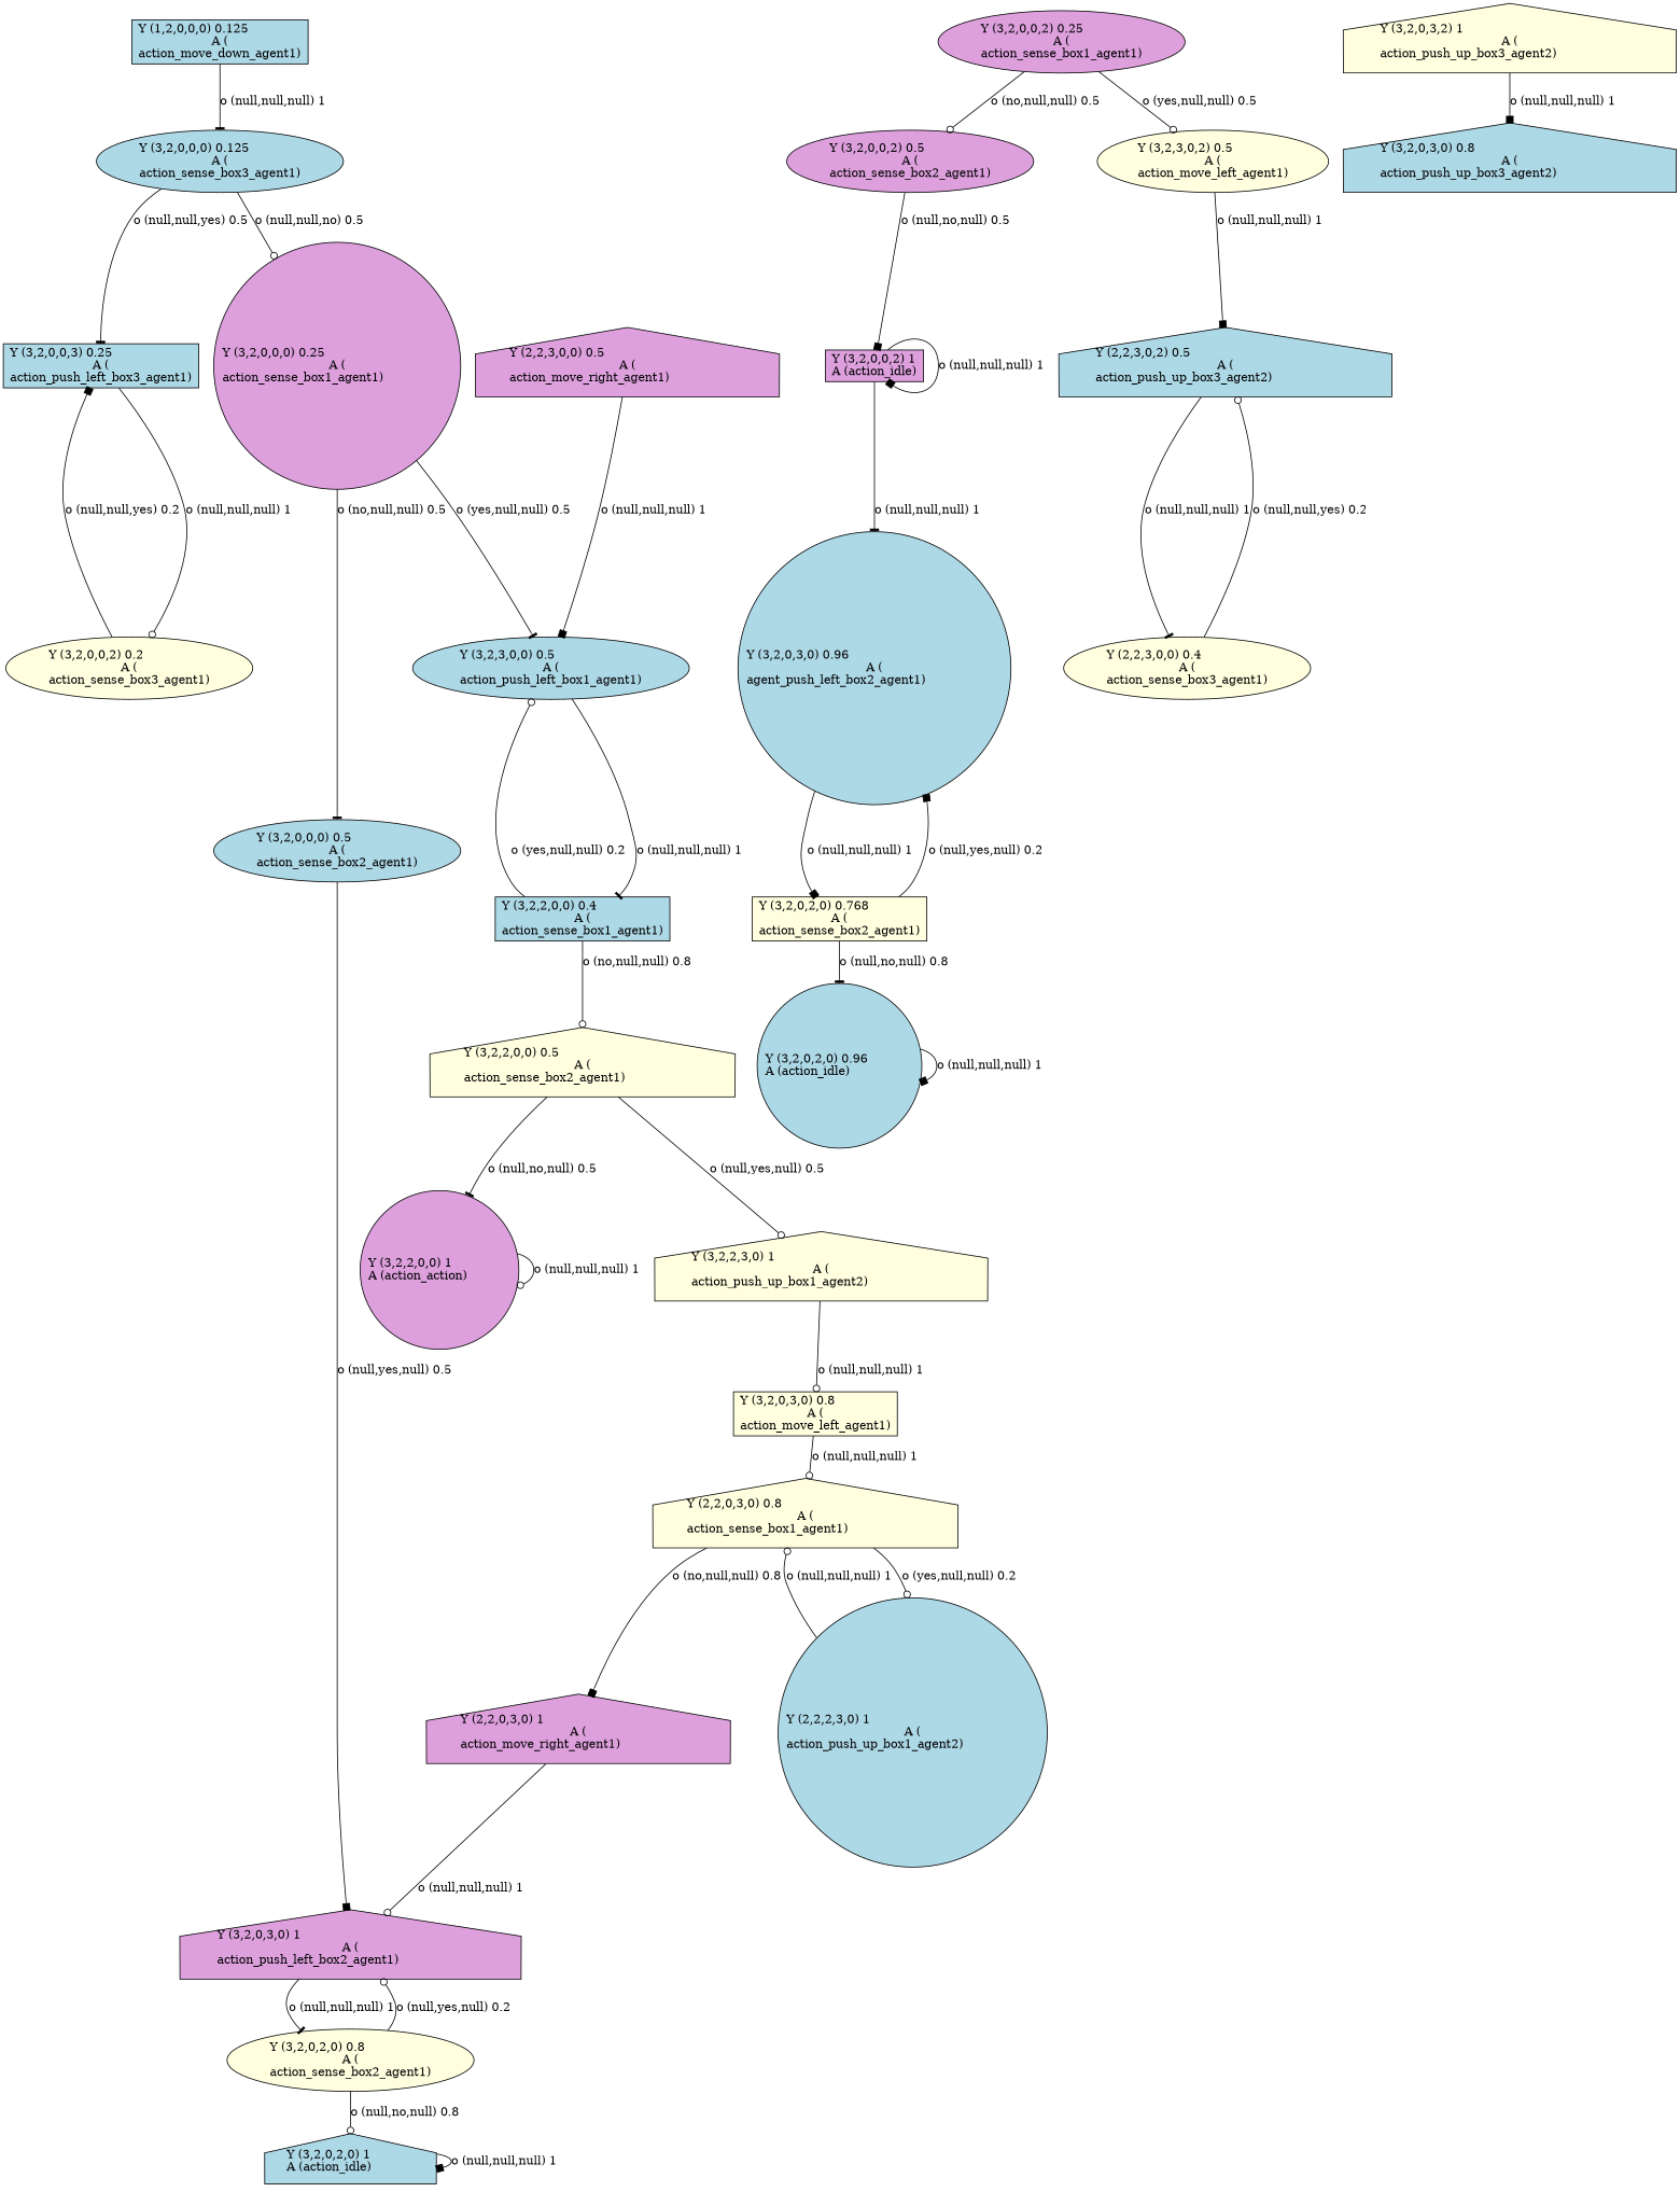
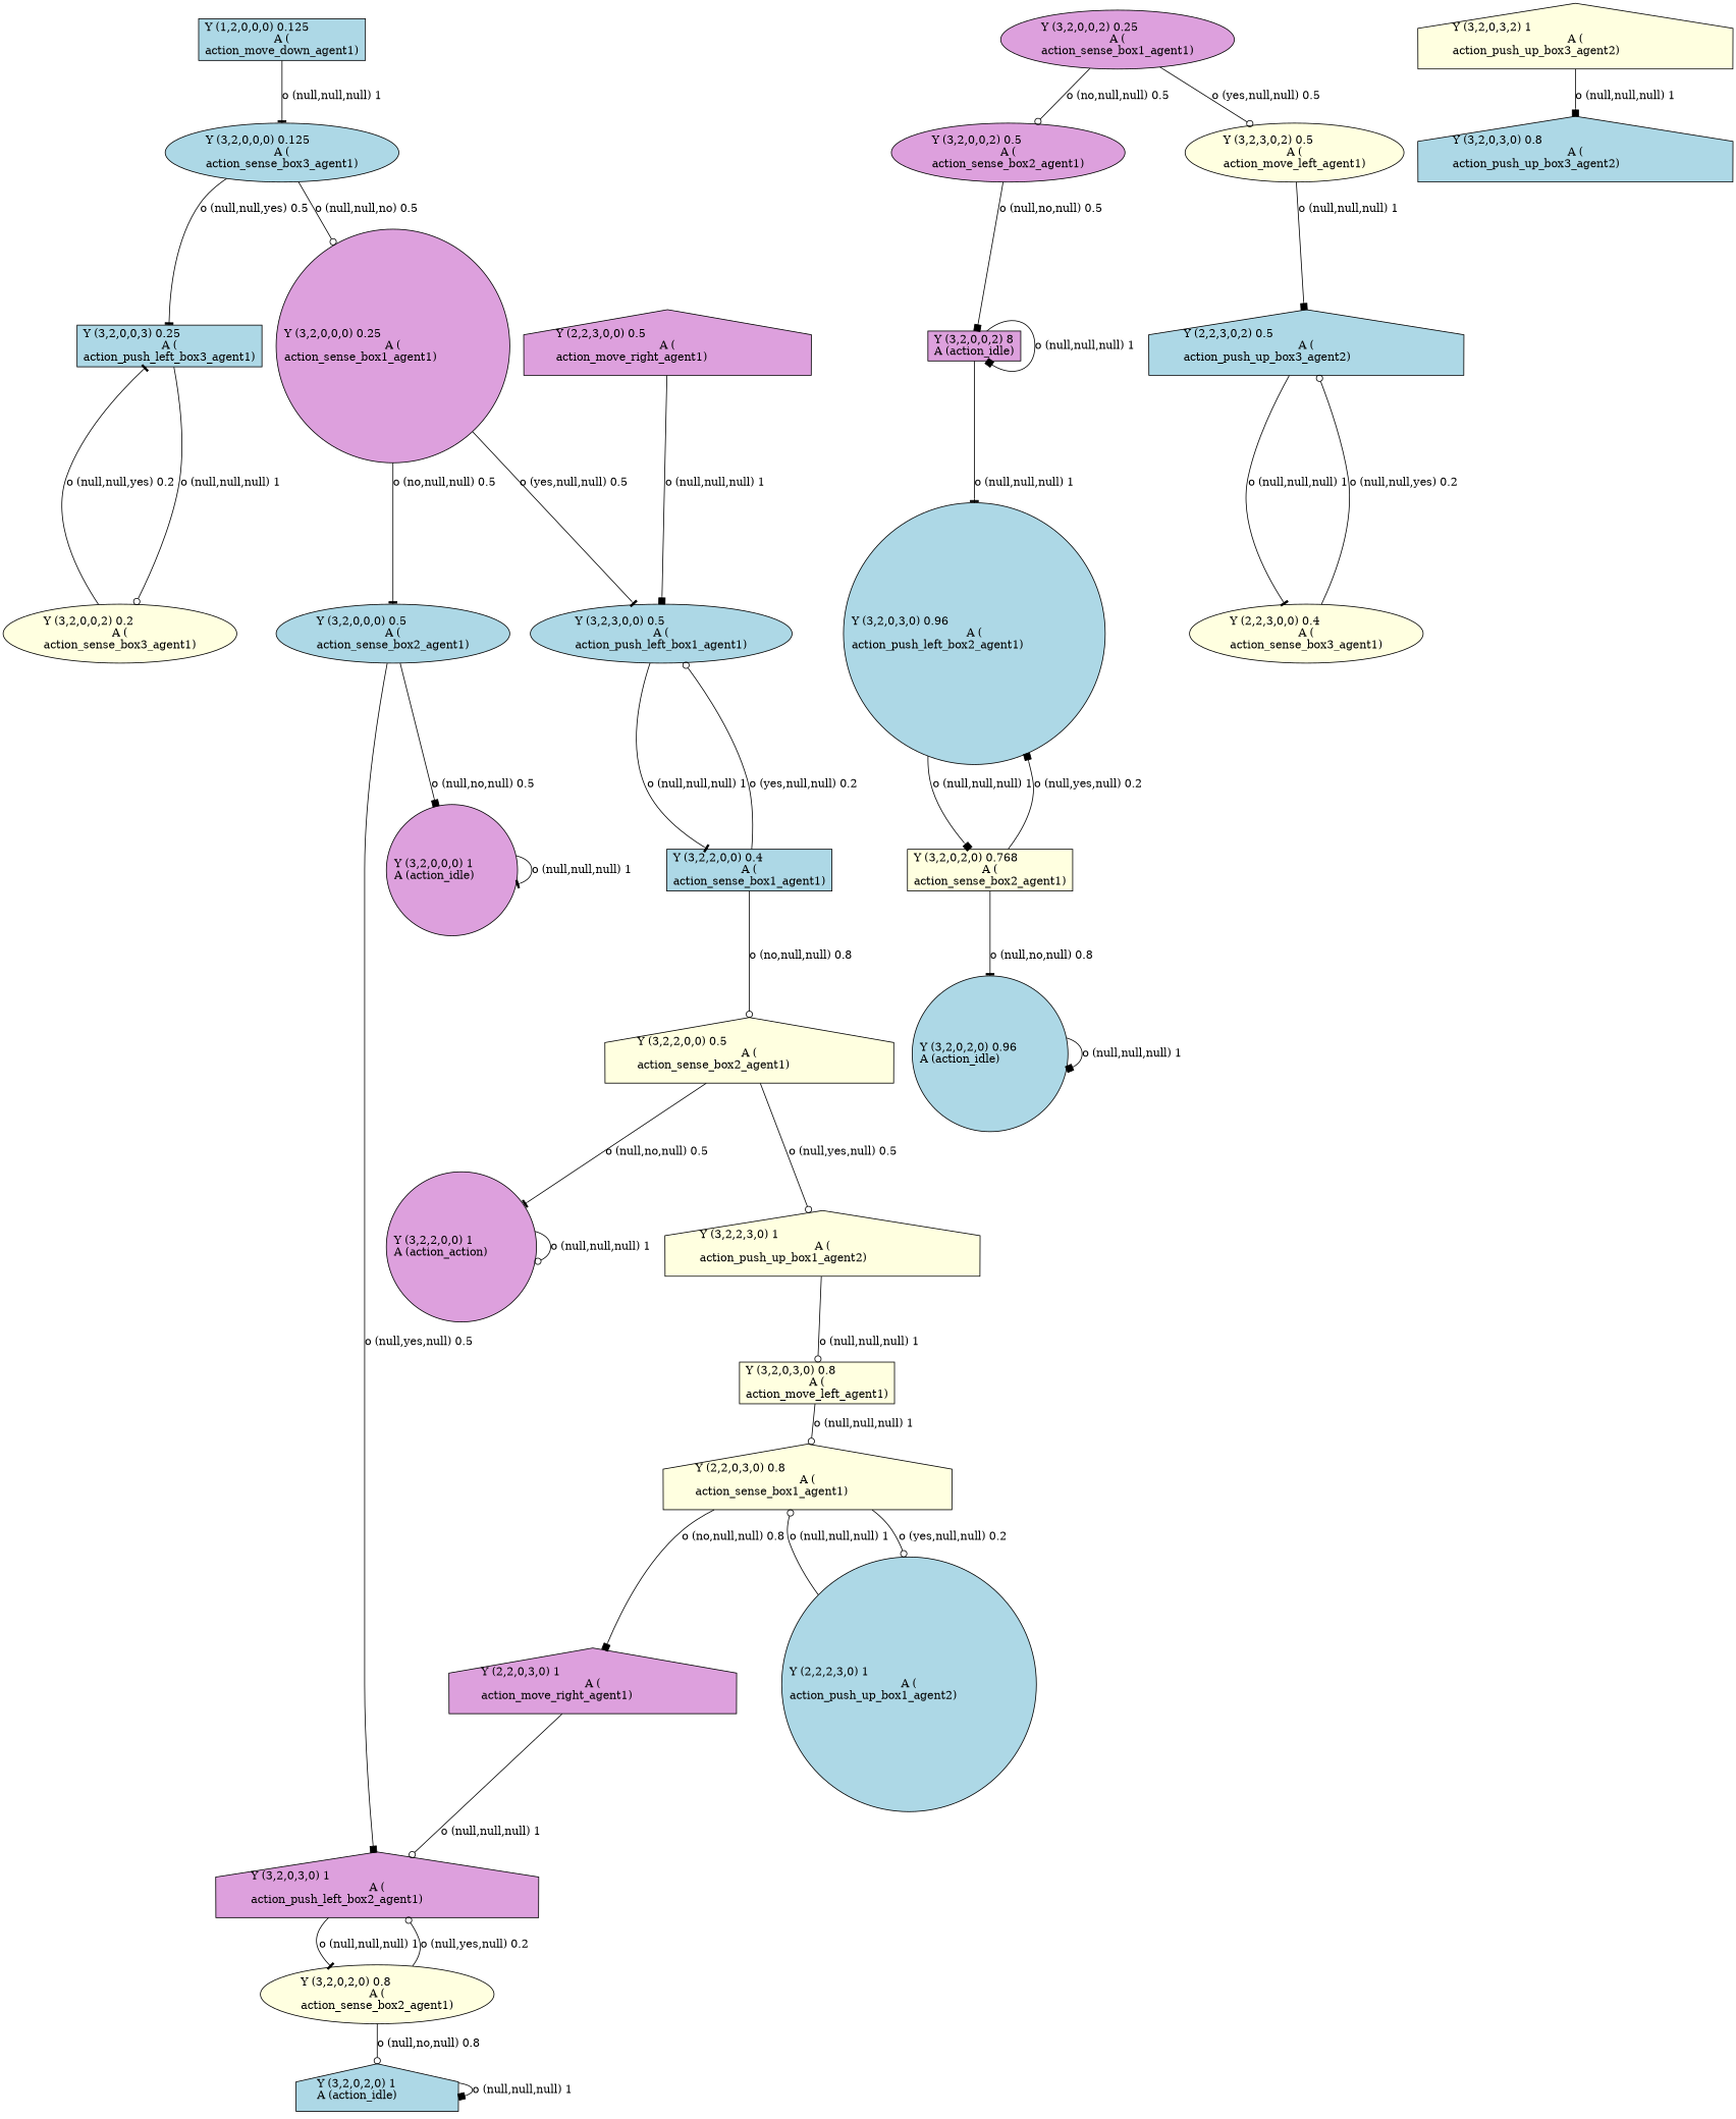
  digraph {
    node [fillcolor=lightblue shape=house style=filled]
    edge [arrowhead=odot]
    n1 [label="Y (1,2,0,0,0) 0.125\lA (\naction_move_down_agent1)\l" labeljust=l shape=box]
    n2 [label="Y (3,2,0,0,0) 0.125\lA (\naction_sense_box3_agent1)\l" shape=ellipse]
    n3 [label="Y (3,2,0,0,3) 0.25\lA (\naction_push_left_box3_agent1)\l" shape=box]
    n4 [fillcolor=plum label="Y (3,2,0,0,0) 0.25\lA (\naction_sense_box1_agent1)\l" shape=circle]
    n5 [fillcolor=plum label="Y (3,2,0,0,2) 0.5\lA (\naction_sense_box2_agent1)\l" shape=ellipse]
-   n6 [fillcolor=plum label="Y (3,2,0,0,2) 1\lA (action_idle)\l" shape=box]
+   n6 [fillcolor=plum label="Y (3,2,0,0,2) 8\lA (action_idle)\l" shape=box]
    n7 [fillcolor=lightyellow label="Y (3,2,0,3,2) 1\lA (\naction_push_up_box3_agent2)\l"]
    n8 [label="Y (3,2,0,3,0) 0.8\lA (\naction_push_up_box3_agent2)\l"]
-   n9 [label="Y (3,2,0,3,0) 0.96\lA (\nagent_push_left_box2_agent1)\l" shape=circle]
+   n9 [label="Y (3,2,0,3,0) 0.96\lA (\naction_push_left_box2_agent1)\l" shape=circle]
    n10 [fillcolor=lightyellow label="Y (3,2,3,0,2) 0.5\lA (\naction_move_left_agent1)\l" shape=ellipse]
    n11 [label="Y (2,2,3,0,2) 0.5\lA (\naction_push_up_box3_agent2)\l"]
    n12 [fillcolor=lightyellow label="Y (2,2,3,0,0) 0.4\lA (\naction_sense_box3_agent1)\l" shape=ellipse]
    n13 [fillcolor=lightyellow label="Y (3,2,0,0,2) 0.2\lA (\naction_sense_box3_agent1)\l" shape=ellipse]
    n14 [fillcolor=plum label="Y (3,2,0,0,2) 0.25\lA (\naction_sense_box1_agent1)\l" shape=ellipse]
    n15 [label="Y (3,2,3,0,0) 0.5\lA (\naction_push_left_box1_agent1)\l" shape=ellipse]
    n16 [label="Y (3,2,0,0,0) 0.5\lA (\naction_sense_box2_agent1)\l" shape=ellipse]
    n17 [label="Y (3,2,2,0,0) 0.4\lA (\naction_sense_box1_agent1)\l" shape=box]
    n18 [fillcolor=plum label="Y (3,2,0,3,0) 1\lA (\naction_push_left_box2_agent1)\l"]
+   n19 [fillcolor=plum label="Y (3,2,0,0,0) 1\lA (action_idle)\l" shape=circle]
    n20 [fillcolor=plum label="Y (2,2,3,0,0) 0.5\lA (\naction_move_right_agent1)\l"]
    n21 [fillcolor=lightyellow label="Y (3,2,2,0,0) 0.5\lA (\naction_sense_box2_agent1)\l"]
    n22 [fillcolor=lightyellow label="Y (3,2,2,3,0) 1\lA (\naction_push_up_box1_agent2)\l"]
    n23 [fillcolor=plum label="Y (3,2,2,0,0) 1\lA (action_action)\l" shape=circle]
    n24 [fillcolor=lightyellow label="Y (3,2,0,3,0) 0.8\lA (\naction_move_left_agent1)\l" shape=box]
    n25 [fillcolor=lightyellow label="Y (2,2,0,3,0) 0.8\lA (\naction_sense_box1_agent1)\l"]
    n26 [label="Y (2,2,2,3,0) 1\lA (\naction_push_up_box1_agent2)\l" shape=circle]
    n27 [fillcolor=plum label="Y (2,2,0,3,0) 1\lA (\naction_move_right_agent1)\l"]
    n28 [fillcolor=lightyellow label="Y (3,2,0,2,0) 0.8\lA (\naction_sense_box2_agent1)\l" shape=ellipse]
    n29 [label="Y (3,2,0,2,0) 1\lA (action_idle)\l"]
    n30 [fillcolor=lightyellow label="Y (3,2,0,2,0) 0.768\lA (\naction_sense_box2_agent1)\l" shape=box]
    n31 [label="Y (3,2,0,2,0) 0.96\lA (action_idle)\l" shape=circle]
    n1 -> n2 [arrowhead=tee label="o (null,null,null) 1\l"]
    n2 -> n3 [arrowhead=tee label="o (null,null,yes) 0.5\l"]
    n2 -> n4 [label="o (null,null,no) 0.5\l"]
    n3 -> n13 [label="o (null,null,null) 1\l"]
    n4 -> n15 [arrowhead=tee label="o (yes,null,null) 0.5\l"]
    n4 -> n16 [arrowhead=tee label="o (no,null,null) 0.5\l"]
    n5 -> n6 [arrowhead=box label="o (null,no,null) 0.5\l"]
    n6 -> n6 [arrowhead=box label="o (null,null,null) 1\l"]
    n6 -> n9 [arrowhead=tee label="o (null,null,null) 1\l"]
    n7 -> n8 [arrowhead=box label="o (null,null,null) 1\l"]
    n9 -> n30 [arrowhead=box label="o (null,null,null) 1\l"]
    n10 -> n11 [arrowhead=box label="o (null,null,null) 1\l"]
    n11 -> n12 [arrowhead=tee label="o (null,null,null) 1\l"]
    n12 -> n11 [label="o (null,null,yes) 0.2\l"]
-   n13 -> n3 [arrowhead=box label="o (null,null,yes) 0.2\l"]
+   n13 -> n3 [arrowhead=tee label="o (null,null,yes) 0.2\l"]
    n14 -> n5 [label="o (no,null,null) 0.5\l"]
    n14 -> n10 [label="o (yes,null,null) 0.5\l"]
    n15 -> n17 [arrowhead=tee label="o (null,null,null) 1\l"]
    n16 -> n18 [arrowhead=box label="o (null,yes,null) 0.5\l"]
+   n16 -> n19 [arrowhead=box label="o (null,no,null) 0.5\l"]
    n17 -> n15 [label="o (yes,null,null) 0.2\l"]
    n17 -> n21 [label="o (no,null,null) 0.8\l"]
    n18 -> n28 [arrowhead=tee label="o (null,null,null) 1\l"]
+   n19 -> n19 [arrowhead=tee label="o (null,null,null) 1\l"]
    n20 -> n15 [arrowhead=box label="o (null,null,null) 1\l"]
    n21 -> n22 [label="o (null,yes,null) 0.5\l"]
    n21 -> n23 [arrowhead=tee label="o (null,no,null) 0.5\l"]
    n22 -> n24 [label="o (null,null,null) 1\l"]
    n23 -> n23 [label="o (null,null,null) 1\l"]
    n24 -> n25 [label="o (null,null,null) 1\l"]
    n25 -> n26 [label="o (yes,null,null) 0.2\l"]
    n25 -> n27 [arrowhead=box label="o (no,null,null) 0.8\l"]
    n26 -> n25 [label="o (null,null,null) 1\l"]
    n27 -> n18 [label="o (null,null,null) 1\l"]
    n28 -> n18 [label="o (null,yes,null) 0.2\l"]
    n28 -> n29 [label="o (null,no,null) 0.8\l"]
    n29 -> n29 [arrowhead=box label="o (null,null,null) 1\l"]
    n30 -> n9 [arrowhead=box label="o (null,yes,null) 0.2\l"]
    n30 -> n31 [arrowhead=tee label="o (null,no,null) 0.8\l"]
    n31 -> n31 [arrowhead=box label="o (null,null,null) 1\l"]
  }
